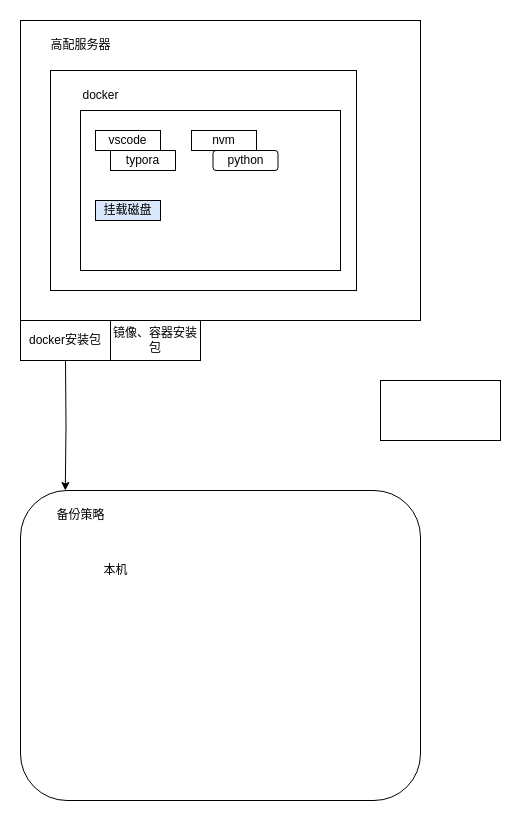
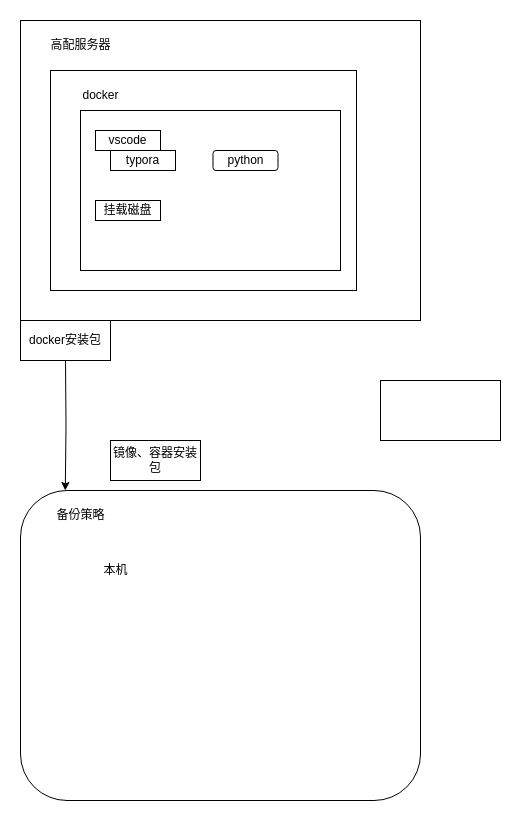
  <mxCell id="0" />
  <mxCell id="1" parent="0" />
  <mxCell id="2" value="" style="rounded=0;whiteSpace=wrap;html=1;" parent="1" vertex="1"><mxGeometry x="20" y="20" width="400" height="300" as="geometry" /></mxCell>
  <mxCell id="3" value="高配服务器" style="text;html=1;align=center;verticalAlign=middle;resizable=0;points=[];autosize=1;strokeColor=none;fillColor=none;" parent="1" vertex="1"><mxGeometry x="40" y="30" width="80" height="30" as="geometry" /></mxCell>
  <mxCell id="4" value="" style="rounded=0;whiteSpace=wrap;html=1;" parent="1" vertex="1"><mxGeometry x="50" y="70" width="306" height="220" as="geometry" /></mxCell>
  <mxCell id="5" value="docker" style="text;html=1;align=center;verticalAlign=middle;resizable=0;points=[];autosize=1;strokeColor=none;fillColor=none;" parent="1" vertex="1"><mxGeometry x="70" y="80" width="60" height="30" as="geometry" /></mxCell>
  <mxCell id="6" value="" style="rounded=1;whiteSpace=wrap;html=1;" parent="1" vertex="1"><mxGeometry x="20" y="490" width="400" height="310" as="geometry" /></mxCell>
  <mxCell id="7" value="备份策略" style="text;html=1;align=center;verticalAlign=middle;resizable=0;points=[];autosize=1;strokeColor=none;fillColor=none;" parent="1" vertex="1"><mxGeometry x="45" y="500" width="70" height="30" as="geometry" /></mxCell>
  <mxCell id="8" value="本机" style="text;html=1;align=center;verticalAlign=middle;resizable=0;points=[];autosize=1;strokeColor=none;fillColor=none;" parent="1" vertex="1"><mxGeometry x="90" y="555" width="50" height="30" as="geometry" /></mxCell>
  <mxCell id="9" value="" style="rounded=0;whiteSpace=wrap;html=1;" parent="1" vertex="1"><mxGeometry x="80" y="110" width="260" height="160" as="geometry" /></mxCell>
  <mxCell id="10" style="edgeStyle=orthogonalEdgeStyle;rounded=0;orthogonalLoop=1;jettySize=auto;html=1;entryX=0.112;entryY=0;entryDx=0;entryDy=0;entryPerimeter=0;" parent="1" target="6" edge="1"><mxGeometry relative="1" as="geometry"><mxPoint x="65" y="360" as="sourcePoint" /></mxGeometry></mxCell>
  <mxCell id="11" value="vscode" style="rounded=0;whiteSpace=wrap;html=1;" parent="1" vertex="1"><mxGeometry x="95" y="130" width="65" height="20" as="geometry" /></mxCell>
  <mxCell id="12" value="typora" style="rounded=0;whiteSpace=wrap;html=1;" parent="1" vertex="1"><mxGeometry x="110" y="150" width="65" height="20" as="geometry" /></mxCell>
- <mxCell id="13" value="nvm" style="rounded=0;whiteSpace=wrap;html=1;" parent="1" vertex="1"><mxGeometry x="191" y="130" width="65" height="20" as="geometry" /></mxCell>
  <mxCell id="14" value="python" style="whiteSpace=wrap;html=1;rounded=1;" parent="1" vertex="1"><mxGeometry x="212.5" y="150" width="65" height="20" as="geometry" /></mxCell>
  <mxCell id="15" value="" style="rounded=0;whiteSpace=wrap;html=1;" parent="1" vertex="1"><mxGeometry x="380" y="380" width="120" height="60" as="geometry" /></mxCell>
- <mxCell id="16" value="挂载磁盘" style="rounded=0;whiteSpace=wrap;html=1;fillColor=#dae8fc;" parent="1" vertex="1"><mxGeometry x="95" y="200" width="65" height="20" as="geometry" /></mxCell>
+ <mxCell id="16" value="挂载磁盘" style="rounded=0;whiteSpace=wrap;html=1;" parent="1" vertex="1"><mxGeometry x="95" y="200" width="65" height="20" as="geometry" /></mxCell>
  <mxCell id="17" value="docker安装包" style="rounded=0;whiteSpace=wrap;html=1;" parent="1" vertex="1"><mxGeometry x="20" y="320" width="90" height="40" as="geometry" /></mxCell>
- <mxCell id="18" value="镜像、容器安装包" style="rounded=0;whiteSpace=wrap;html=1;" parent="1" vertex="1"><mxGeometry x="110" y="320" width="90" height="40" as="geometry" /></mxCell>
+ <mxCell id="18" value="镜像、容器安装包" style="rounded=0;whiteSpace=wrap;html=1;" parent="1" vertex="1"><mxGeometry x="110" y="440" width="90" height="40" as="geometry" /></mxCell>
